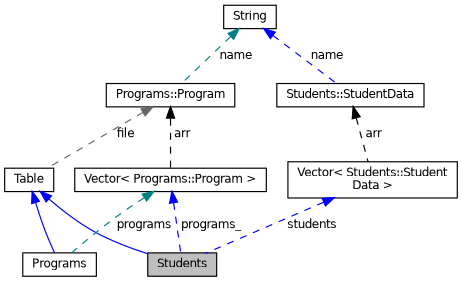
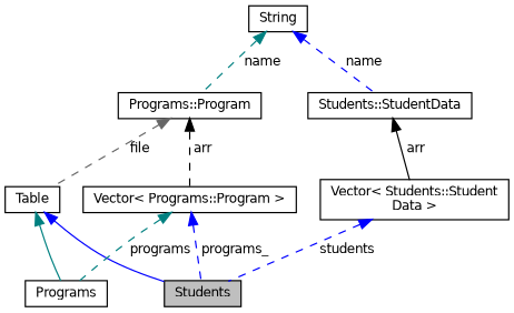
  digraph {
    node [color=black fillcolor=white fontname=Helvetica fontsize=10 shape=record style=filled]
    edge [color=blue dir=back fontname=Helvetica fontsize=10 labelfontname=Helvetica labelfontsize=10 style=dashed]
    n1 [fillcolor=grey75 fontcolor=black height=0.2 label=Students width=0.4]
    n2 [height=0.2 label=Table width=0.4]
    n3 [height=0.2 label=Programs width=0.4]
    n4 [height=0.2 label=String width=0.4]
    n5 [height=0.2 label="Students::StudentData" width=0.4]
    n6 [height=0.2 label="Programs::Program" width=0.4]
    n7 [height=0.2 label="Vector\< Students::Student\lData \>" width=0.4]
    n8 [height=0.2 label="Vector\< Programs::Program \>" width=0.4]
    n2 -> n1 [style=solid]
-   n2 -> n3 [style=solid]
+   n2 -> n3 [color=teal style=solid]
    n4 -> n5 [label=" name"]
    n4 -> n6 [color=teal label=" name"]
-   n5 -> n7 [color=black label=" arr"]
+   n5 -> n7 [color=black label=" arr" style=solid]
    n6 -> n2 [color=gray40 label=" file"]
    n6 -> n8 [color=black label=" arr"]
    n7 -> n1 [label=" students"]
    n8 -> n1 [label=" programs_"]
    n8 -> n3 [color=teal label=" programs"]
  }
